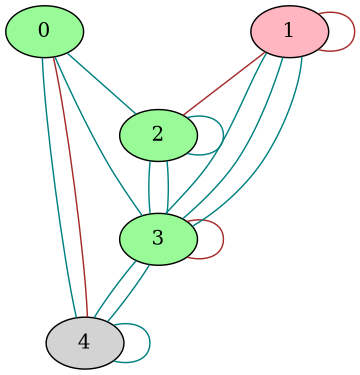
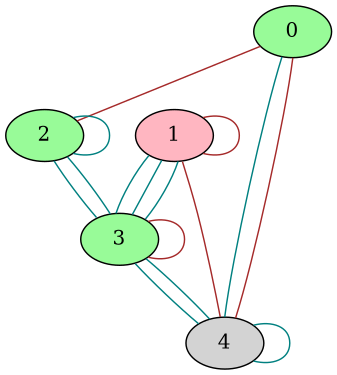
  graph {
    node [fillcolor=palegreen style=filled]
    edge [color=teal]
    0
    2
    3
    4 [fillcolor=lightgrey]
    1 [fillcolor=lightpink]
-   0 -- 2
-   0 -- 3
+   0 -- 2 [color=brown]
    0 -- 4
    0 -- 4 [color=brown]
    2 -- 2
    2 -- 3
    2 -- 3
    3 -- 3 [color=brown]
    3 -- 4
    3 -- 4
    4 -- 4
    1 -- 3
    1 -- 3
    1 -- 3
-   1 -- 2 [color=brown]
+   1 -- 4 [color=brown]
    1 -- 1 [color=brown]
  }
